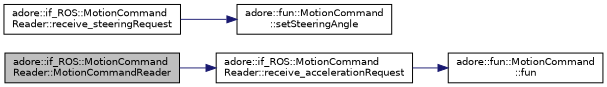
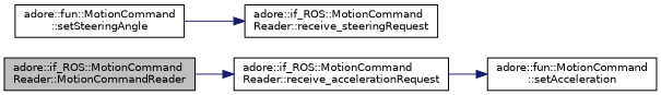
  digraph {
    rankdir=LR
    node [color=black fillcolor=white fontname=Helvetica fontsize=10 shape=record style=filled]
    edge [color=midnightblue fontname=Helvetica fontsize=10 labelfontname=Helvetica labelfontsize=10 style=solid]
    n1 [fillcolor=grey75 fontcolor=black height=0.2 label="adore::if_ROS::MotionCommand\lReader::MotionCommandReader" width=0.4]
    n2 [height=0.2 label="adore::if_ROS::MotionCommand\lReader::receive_accelerationRequest" width=0.4]
-   n3 [height=0.2 label="adore::fun::MotionCommand\l::fun" width=0.4]
+   n3 [height=0.2 label="adore::fun::MotionCommand\l::setAcceleration" width=0.4]
    n4 [height=0.2 label="adore::if_ROS::MotionCommand\lReader::receive_steeringRequest" width=0.4]
    n5 [height=0.2 label="adore::fun::MotionCommand\l::setSteeringAngle" width=0.4]
    n1 -> n2
    n2 -> n3
-   n4 -> n5
+   n5 -> n4
  }
